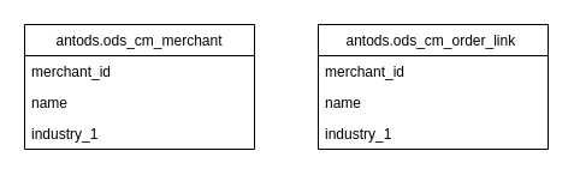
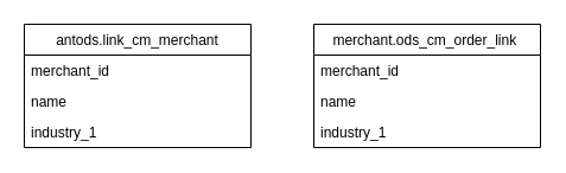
  <mxCell id="0" />
  <mxCell id="1" parent="0" />
- <mxCell id="2" value="antods.ods_cm_merchant" style="swimlane;fontStyle=0;childLayout=stackLayout;horizontal=1;startSize=26;fillColor=none;horizontalStack=0;resizeParent=1;resizeParentMax=0;resizeLast=0;collapsible=1;marginBottom=0;" vertex="1" parent="1"><mxGeometry x="20" y="20" width="191" height="104" as="geometry"><mxRectangle x="95" y="78" width="165" height="26" as="alternateBounds" /></mxGeometry></mxCell>
+ <mxCell id="2" value="antods.link_cm_merchant" style="swimlane;fontStyle=0;childLayout=stackLayout;horizontal=1;startSize=26;fillColor=none;horizontalStack=0;resizeParent=1;resizeParentMax=0;resizeLast=0;collapsible=1;marginBottom=0;" vertex="1" parent="1"><mxGeometry x="20" y="20" width="191" height="104" as="geometry"><mxRectangle x="95" y="78" width="165" height="26" as="alternateBounds" /></mxGeometry></mxCell>
  <mxCell id="3" value="merchant_id" style="text;strokeColor=none;fillColor=none;align=left;verticalAlign=top;spacingLeft=4;spacingRight=4;overflow=hidden;rotatable=0;points=[[0,0.5],[1,0.5]];portConstraint=eastwest;" vertex="1" parent="2"><mxGeometry y="26" width="191" height="26" as="geometry" /></mxCell>
  <mxCell id="4" value="name" style="text;strokeColor=none;fillColor=none;align=left;verticalAlign=top;spacingLeft=4;spacingRight=4;overflow=hidden;rotatable=0;points=[[0,0.5],[1,0.5]];portConstraint=eastwest;" vertex="1" parent="2"><mxGeometry y="52" width="191" height="26" as="geometry" /></mxCell>
  <mxCell id="5" value="industry_1" style="text;strokeColor=none;fillColor=none;align=left;verticalAlign=top;spacingLeft=4;spacingRight=4;overflow=hidden;rotatable=0;points=[[0,0.5],[1,0.5]];portConstraint=eastwest;" vertex="1" parent="2"><mxGeometry y="78" width="191" height="26" as="geometry" /></mxCell>
- <mxCell id="6" value="antods.ods_cm_order_link " style="swimlane;fontStyle=0;childLayout=stackLayout;horizontal=1;startSize=26;fillColor=none;horizontalStack=0;resizeParent=1;resizeParentMax=0;resizeLast=0;collapsible=1;marginBottom=0;" vertex="1" parent="1"><mxGeometry x="264" y="20" width="191" height="104" as="geometry"><mxRectangle x="95" y="78" width="165" height="26" as="alternateBounds" /></mxGeometry></mxCell>
+ <mxCell id="6" value="merchant.ods_cm_order_link " style="swimlane;fontStyle=0;childLayout=stackLayout;horizontal=1;startSize=26;fillColor=none;horizontalStack=0;resizeParent=1;resizeParentMax=0;resizeLast=0;collapsible=1;marginBottom=0;" vertex="1" parent="1"><mxGeometry x="264" y="20" width="191" height="104" as="geometry"><mxRectangle x="95" y="78" width="165" height="26" as="alternateBounds" /></mxGeometry></mxCell>
  <mxCell id="7" value="merchant_id" style="text;strokeColor=none;fillColor=none;align=left;verticalAlign=top;spacingLeft=4;spacingRight=4;overflow=hidden;rotatable=0;points=[[0,0.5],[1,0.5]];portConstraint=eastwest;" vertex="1" parent="6"><mxGeometry y="26" width="191" height="26" as="geometry" /></mxCell>
  <mxCell id="8" value="name" style="text;strokeColor=none;fillColor=none;align=left;verticalAlign=top;spacingLeft=4;spacingRight=4;overflow=hidden;rotatable=0;points=[[0,0.5],[1,0.5]];portConstraint=eastwest;" vertex="1" parent="6"><mxGeometry y="52" width="191" height="26" as="geometry" /></mxCell>
  <mxCell id="9" value="industry_1" style="text;strokeColor=none;fillColor=none;align=left;verticalAlign=top;spacingLeft=4;spacingRight=4;overflow=hidden;rotatable=0;points=[[0,0.5],[1,0.5]];portConstraint=eastwest;" vertex="1" parent="6"><mxGeometry y="78" width="191" height="26" as="geometry" /></mxCell>
